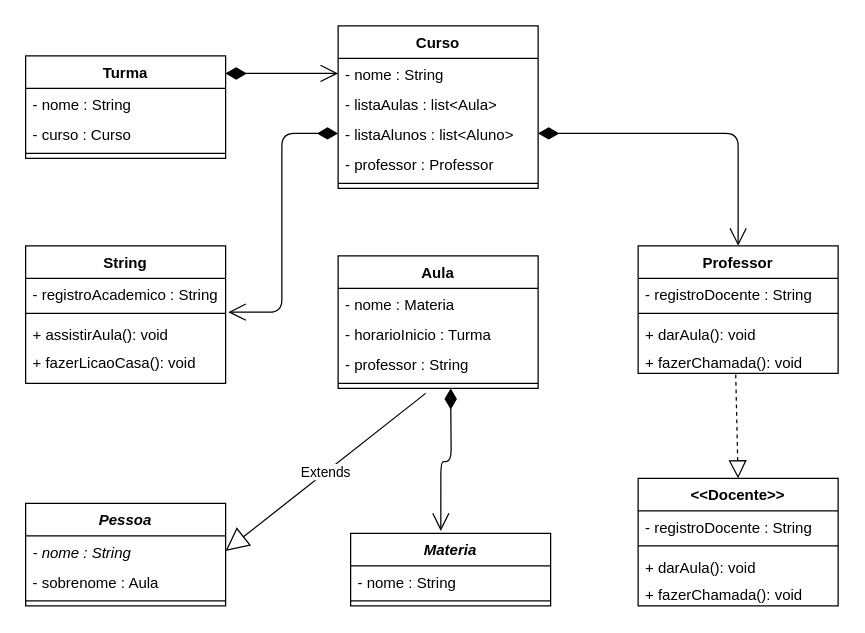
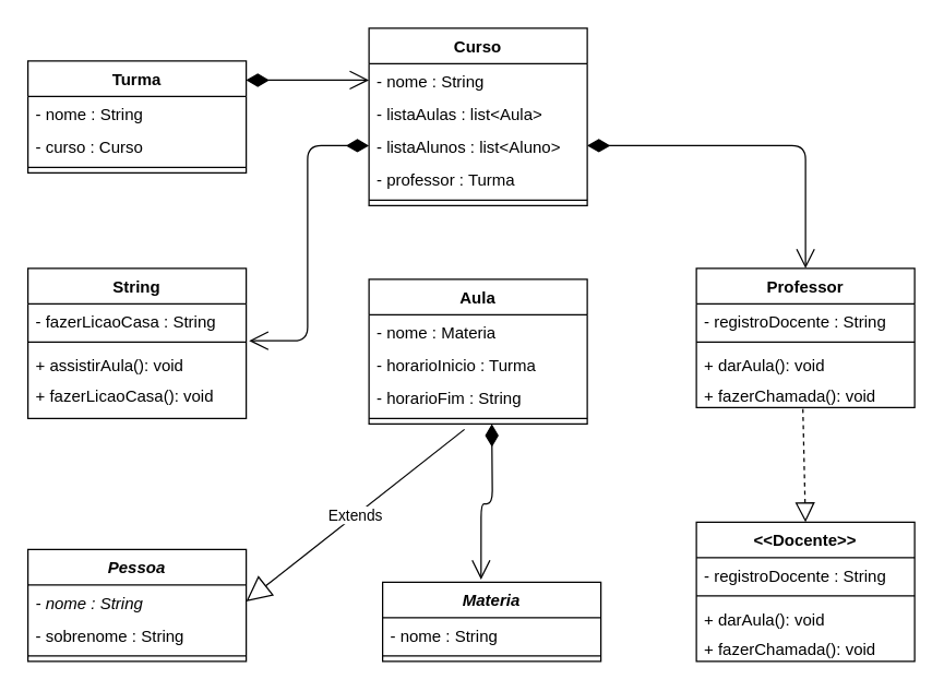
  <mxCell id="0" />
  <mxCell id="1" parent="0" />
  <mxCell id="2" value="Curso" style="swimlane;fontStyle=1;align=center;verticalAlign=top;childLayout=stackLayout;horizontal=1;startSize=26;horizontalStack=0;resizeParent=1;resizeParentMax=0;resizeLast=0;collapsible=1;marginBottom=0;" vertex="1" parent="1"><mxGeometry x="270" y="20" width="160" height="130" as="geometry" /></mxCell>
  <mxCell id="3" value="- nome : String " style="text;strokeColor=none;fillColor=none;align=left;verticalAlign=top;spacingLeft=4;spacingRight=4;overflow=hidden;rotatable=0;points=[[0,0.5],[1,0.5]];portConstraint=eastwest;" vertex="1" parent="2"><mxGeometry y="26" width="160" height="24" as="geometry" /></mxCell>
  <mxCell id="4" value="- listaAulas : list&lt;Aula&gt; " style="text;strokeColor=none;fillColor=none;align=left;verticalAlign=top;spacingLeft=4;spacingRight=4;overflow=hidden;rotatable=0;points=[[0,0.5],[1,0.5]];portConstraint=eastwest;" vertex="1" parent="2"><mxGeometry y="50" width="160" height="24" as="geometry" /></mxCell>
  <mxCell id="5" value="- listaAlunos : list&lt;Aluno&gt; " style="text;strokeColor=none;fillColor=none;align=left;verticalAlign=top;spacingLeft=4;spacingRight=4;overflow=hidden;rotatable=0;points=[[0,0.5],[1,0.5]];portConstraint=eastwest;" vertex="1" parent="2"><mxGeometry y="74" width="160" height="24" as="geometry" /></mxCell>
- <mxCell id="6" value="- professor : Professor " style="text;strokeColor=none;fillColor=none;align=left;verticalAlign=top;spacingLeft=4;spacingRight=4;overflow=hidden;rotatable=0;points=[[0,0.5],[1,0.5]];portConstraint=eastwest;" vertex="1" parent="2"><mxGeometry y="98" width="160" height="24" as="geometry" /></mxCell>
+ <mxCell id="6" value="- professor : Turma " style="text;strokeColor=none;fillColor=none;align=left;verticalAlign=top;spacingLeft=4;spacingRight=4;overflow=hidden;rotatable=0;points=[[0,0.5],[1,0.5]];portConstraint=eastwest;" vertex="1" parent="2"><mxGeometry y="98" width="160" height="24" as="geometry" /></mxCell>
  <mxCell id="7" value="" style="line;strokeWidth=1;fillColor=none;align=left;verticalAlign=middle;spacingTop=-1;spacingLeft=3;spacingRight=3;rotatable=0;labelPosition=right;points=[];portConstraint=eastwest;" vertex="1" parent="2"><mxGeometry y="122" width="160" height="8" as="geometry" /></mxCell>
  <mxCell id="8" value="Professor" style="swimlane;fontStyle=1;align=center;verticalAlign=top;childLayout=stackLayout;horizontal=1;startSize=26;horizontalStack=0;resizeParent=1;resizeParentMax=0;resizeLast=0;collapsible=1;marginBottom=0;" vertex="1" parent="1"><mxGeometry x="510" y="196" width="160" height="102" as="geometry" /></mxCell>
  <mxCell id="9" value="- registroDocente : String&#10; " style="text;strokeColor=none;fillColor=none;align=left;verticalAlign=top;spacingLeft=4;spacingRight=4;overflow=hidden;rotatable=0;points=[[0,0.5],[1,0.5]];portConstraint=eastwest;" vertex="1" parent="8"><mxGeometry y="26" width="160" height="24" as="geometry" /></mxCell>
  <mxCell id="10" value="" style="line;strokeWidth=1;fillColor=none;align=left;verticalAlign=middle;spacingTop=-1;spacingLeft=3;spacingRight=3;rotatable=0;labelPosition=right;points=[];portConstraint=eastwest;" vertex="1" parent="8"><mxGeometry y="50" width="160" height="8" as="geometry" /></mxCell>
  <mxCell id="11" value="+ darAula(): void" style="text;strokeColor=none;fillColor=none;align=left;verticalAlign=top;spacingLeft=4;spacingRight=4;overflow=hidden;rotatable=0;points=[[0,0.5],[1,0.5]];portConstraint=eastwest;" vertex="1" parent="8"><mxGeometry y="58" width="160" height="22" as="geometry" /></mxCell>
  <mxCell id="12" value="+ fazerChamada(): void" style="text;strokeColor=none;fillColor=none;align=left;verticalAlign=top;spacingLeft=4;spacingRight=4;overflow=hidden;rotatable=0;points=[[0,0.5],[1,0.5]];portConstraint=eastwest;" vertex="1" parent="8"><mxGeometry y="80" width="160" height="22" as="geometry" /></mxCell>
  <mxCell id="13" value="String" style="swimlane;fontStyle=1;align=center;verticalAlign=top;childLayout=stackLayout;horizontal=1;startSize=26;horizontalStack=0;resizeParent=1;resizeParentMax=0;resizeLast=0;collapsible=1;marginBottom=0;" vertex="1" parent="1"><mxGeometry x="20" y="196" width="160" height="110" as="geometry" /></mxCell>
- <mxCell id="14" value="- registroAcademico : String " style="text;strokeColor=none;fillColor=none;align=left;verticalAlign=top;spacingLeft=4;spacingRight=4;overflow=hidden;rotatable=0;points=[[0,0.5],[1,0.5]];portConstraint=eastwest;" vertex="1" parent="13"><mxGeometry y="26" width="160" height="24" as="geometry" /></mxCell>
+ <mxCell id="14" value="- fazerLicaoCasa : String " style="text;strokeColor=none;fillColor=none;align=left;verticalAlign=top;spacingLeft=4;spacingRight=4;overflow=hidden;rotatable=0;points=[[0,0.5],[1,0.5]];portConstraint=eastwest;" vertex="1" parent="13"><mxGeometry y="26" width="160" height="24" as="geometry" /></mxCell>
  <mxCell id="15" value="" style="line;strokeWidth=1;fillColor=none;align=left;verticalAlign=middle;spacingTop=-1;spacingLeft=3;spacingRight=3;rotatable=0;labelPosition=right;points=[];portConstraint=eastwest;" vertex="1" parent="13"><mxGeometry y="50" width="160" height="8" as="geometry" /></mxCell>
  <mxCell id="16" value="+ assistirAula(): void" style="text;strokeColor=none;fillColor=none;align=left;verticalAlign=top;spacingLeft=4;spacingRight=4;overflow=hidden;rotatable=0;points=[[0,0.5],[1,0.5]];portConstraint=eastwest;" vertex="1" parent="13"><mxGeometry y="58" width="160" height="22" as="geometry" /></mxCell>
  <mxCell id="17" value="+ fazerLicaoCasa(): void" style="text;strokeColor=none;fillColor=none;align=left;verticalAlign=top;spacingLeft=4;spacingRight=4;overflow=hidden;rotatable=0;points=[[0,0.5],[1,0.5]];portConstraint=eastwest;" vertex="1" parent="13"><mxGeometry y="80" width="160" height="30" as="geometry" /></mxCell>
  <mxCell id="18" value="" style="endArrow=open;html=1;endSize=12;startArrow=diamondThin;startSize=14;startFill=1;edgeStyle=orthogonalEdgeStyle;align=left;verticalAlign=bottom;exitX=0;exitY=0.5;exitDx=0;exitDy=0;entryX=1.013;entryY=1.125;entryDx=0;entryDy=0;entryPerimeter=0;" edge="1" parent="1" source="5" target="14"><mxGeometry x="-0.61" y="-12" relative="1" as="geometry"><mxPoint x="70" y="164" as="sourcePoint" /><mxPoint x="230" y="164" as="targetPoint" /><mxPoint x="12" y="-12" as="offset" /></mxGeometry></mxCell>
  <mxCell id="19" value="" style="endArrow=open;html=1;endSize=12;startArrow=diamondThin;startSize=14;startFill=1;edgeStyle=orthogonalEdgeStyle;align=left;verticalAlign=bottom;exitX=1;exitY=0.5;exitDx=0;exitDy=0;entryX=0.5;entryY=0;entryDx=0;entryDy=0;" edge="1" parent="1" source="5" target="8"><mxGeometry x="-0.84" y="22" relative="1" as="geometry"><mxPoint x="500" y="114" as="sourcePoint" /><mxPoint x="660" y="114" as="targetPoint" /><mxPoint as="offset" /></mxGeometry></mxCell>
  <mxCell id="20" value="Aula" style="swimlane;fontStyle=1;align=center;verticalAlign=top;childLayout=stackLayout;horizontal=1;startSize=26;horizontalStack=0;resizeParent=1;resizeParentMax=0;resizeLast=0;collapsible=1;marginBottom=0;" vertex="1" parent="1"><mxGeometry x="270" y="204" width="160" height="106" as="geometry" /></mxCell>
  <mxCell id="21" value="- nome : Materia" style="text;strokeColor=none;fillColor=none;align=left;verticalAlign=top;spacingLeft=4;spacingRight=4;overflow=hidden;rotatable=0;points=[[0,0.5],[1,0.5]];portConstraint=eastwest;" vertex="1" parent="20"><mxGeometry y="26" width="160" height="24" as="geometry" /></mxCell>
  <mxCell id="22" value="- horarioInicio : Turma " style="text;strokeColor=none;fillColor=none;align=left;verticalAlign=top;spacingLeft=4;spacingRight=4;overflow=hidden;rotatable=0;points=[[0,0.5],[1,0.5]];portConstraint=eastwest;" vertex="1" parent="20"><mxGeometry y="50" width="160" height="24" as="geometry" /></mxCell>
- <mxCell id="23" value="- professor : String " style="text;strokeColor=none;fillColor=none;align=left;verticalAlign=top;spacingLeft=4;spacingRight=4;overflow=hidden;rotatable=0;points=[[0,0.5],[1,0.5]];portConstraint=eastwest;" vertex="1" parent="20"><mxGeometry y="74" width="160" height="24" as="geometry" /></mxCell>
+ <mxCell id="23" value="- horarioFim : String " style="text;strokeColor=none;fillColor=none;align=left;verticalAlign=top;spacingLeft=4;spacingRight=4;overflow=hidden;rotatable=0;points=[[0,0.5],[1,0.5]];portConstraint=eastwest;" vertex="1" parent="20"><mxGeometry y="74" width="160" height="24" as="geometry" /></mxCell>
  <mxCell id="24" value="" style="line;strokeWidth=1;fillColor=none;align=left;verticalAlign=middle;spacingTop=-1;spacingLeft=3;spacingRight=3;rotatable=0;labelPosition=right;points=[];portConstraint=eastwest;" vertex="1" parent="20"><mxGeometry y="98" width="160" height="8" as="geometry" /></mxCell>
  <mxCell id="25" value="Extends" style="endArrow=block;endSize=16;endFill=0;html=1;entryX=1;entryY=0.5;entryDx=0;entryDy=0;" edge="1" parent="1" target="33"><mxGeometry width="160" relative="1" as="geometry"><mxPoint x="340" y="314" as="sourcePoint" /><mxPoint x="330" y="534" as="targetPoint" /></mxGeometry></mxCell>
  <mxCell id="26" value="" style="endArrow=block;dashed=1;endFill=0;endSize=12;html=1;exitX=0.488;exitY=1.045;exitDx=0;exitDy=0;exitPerimeter=0;entryX=0.5;entryY=0;entryDx=0;entryDy=0;" edge="1" parent="1" source="12" target="27"><mxGeometry width="160" relative="1" as="geometry"><mxPoint x="450" y="524" as="sourcePoint" /><mxPoint x="610" y="524" as="targetPoint" /></mxGeometry></mxCell>
  <mxCell id="27" value="&lt;&lt;Docente&gt;&gt;" style="swimlane;fontStyle=1;align=center;verticalAlign=top;childLayout=stackLayout;horizontal=1;startSize=26;horizontalStack=0;resizeParent=1;resizeParentMax=0;resizeLast=0;collapsible=1;marginBottom=0;" vertex="1" parent="1"><mxGeometry x="510" y="382" width="160" height="102" as="geometry" /></mxCell>
  <mxCell id="28" value="- registroDocente : String&#10; " style="text;strokeColor=none;fillColor=none;align=left;verticalAlign=top;spacingLeft=4;spacingRight=4;overflow=hidden;rotatable=0;points=[[0,0.5],[1,0.5]];portConstraint=eastwest;" vertex="1" parent="27"><mxGeometry y="26" width="160" height="24" as="geometry" /></mxCell>
  <mxCell id="29" value="" style="line;strokeWidth=1;fillColor=none;align=left;verticalAlign=middle;spacingTop=-1;spacingLeft=3;spacingRight=3;rotatable=0;labelPosition=right;points=[];portConstraint=eastwest;" vertex="1" parent="27"><mxGeometry y="50" width="160" height="8" as="geometry" /></mxCell>
  <mxCell id="30" value="+ darAula(): void" style="text;strokeColor=none;fillColor=none;align=left;verticalAlign=top;spacingLeft=4;spacingRight=4;overflow=hidden;rotatable=0;points=[[0,0.5],[1,0.5]];portConstraint=eastwest;" vertex="1" parent="27"><mxGeometry y="58" width="160" height="22" as="geometry" /></mxCell>
  <mxCell id="31" value="+ fazerChamada(): void" style="text;strokeColor=none;fillColor=none;align=left;verticalAlign=top;spacingLeft=4;spacingRight=4;overflow=hidden;rotatable=0;points=[[0,0.5],[1,0.5]];portConstraint=eastwest;" vertex="1" parent="27"><mxGeometry y="80" width="160" height="22" as="geometry" /></mxCell>
  <mxCell id="32" value="Pessoa" style="swimlane;fontStyle=3;align=center;verticalAlign=top;childLayout=stackLayout;horizontal=1;startSize=26;horizontalStack=0;resizeParent=1;resizeParentMax=0;resizeLast=0;collapsible=1;marginBottom=0;" vertex="1" parent="1"><mxGeometry x="20" y="402" width="160" height="82" as="geometry" /></mxCell>
  <mxCell id="33" value="- nome : String&#10; " style="text;strokeColor=none;fillColor=none;align=left;verticalAlign=top;spacingLeft=4;spacingRight=4;overflow=hidden;rotatable=0;points=[[0,0.5],[1,0.5]];portConstraint=eastwest;fontStyle=2" vertex="1" parent="32"><mxGeometry y="26" width="160" height="24" as="geometry" /></mxCell>
- <mxCell id="34" value="- sobrenome : Aula&#10; " style="text;strokeColor=none;fillColor=none;align=left;verticalAlign=top;spacingLeft=4;spacingRight=4;overflow=hidden;rotatable=0;points=[[0,0.5],[1,0.5]];portConstraint=eastwest;" vertex="1" parent="32"><mxGeometry y="50" width="160" height="24" as="geometry" /></mxCell>
+ <mxCell id="34" value="- sobrenome : String&#10; " style="text;strokeColor=none;fillColor=none;align=left;verticalAlign=top;spacingLeft=4;spacingRight=4;overflow=hidden;rotatable=0;points=[[0,0.5],[1,0.5]];portConstraint=eastwest;" vertex="1" parent="32"><mxGeometry y="50" width="160" height="24" as="geometry" /></mxCell>
  <mxCell id="35" value="" style="line;strokeWidth=1;fillColor=none;align=left;verticalAlign=middle;spacingTop=-1;spacingLeft=3;spacingRight=3;rotatable=0;labelPosition=right;points=[];portConstraint=eastwest;" vertex="1" parent="32"><mxGeometry y="74" width="160" height="8" as="geometry" /></mxCell>
  <mxCell id="36" value="Materia" style="swimlane;fontStyle=3;align=center;verticalAlign=top;childLayout=stackLayout;horizontal=1;startSize=26;horizontalStack=0;resizeParent=1;resizeParentMax=0;resizeLast=0;collapsible=1;marginBottom=0;" vertex="1" parent="1"><mxGeometry x="280" y="426" width="160" height="58" as="geometry" /></mxCell>
  <mxCell id="37" value="- nome : String " style="text;strokeColor=none;fillColor=none;align=left;verticalAlign=top;spacingLeft=4;spacingRight=4;overflow=hidden;rotatable=0;points=[[0,0.5],[1,0.5]];portConstraint=eastwest;" vertex="1" parent="36"><mxGeometry y="26" width="160" height="24" as="geometry" /></mxCell>
  <mxCell id="38" value="" style="line;strokeWidth=1;fillColor=none;align=left;verticalAlign=middle;spacingTop=-1;spacingLeft=3;spacingRight=3;rotatable=0;labelPosition=right;points=[];portConstraint=eastwest;" vertex="1" parent="36"><mxGeometry y="50" width="160" height="8" as="geometry" /></mxCell>
  <mxCell id="39" value="" style="endArrow=open;html=1;endSize=12;startArrow=diamondThin;startSize=14;startFill=1;edgeStyle=orthogonalEdgeStyle;align=left;verticalAlign=bottom;entryX=0.451;entryY=-0.034;entryDx=0;entryDy=0;entryPerimeter=0;" edge="1" parent="1" target="36"><mxGeometry x="-0.425" y="18" relative="1" as="geometry"><mxPoint x="360" y="310" as="sourcePoint" /><mxPoint x="454" y="402" as="targetPoint" /><mxPoint as="offset" /></mxGeometry></mxCell>
  <mxCell id="40" value="" style="endArrow=open;html=1;endSize=12;startArrow=diamondThin;startSize=14;startFill=1;edgeStyle=orthogonalEdgeStyle;align=left;verticalAlign=bottom;entryX=0;entryY=0.5;entryDx=0;entryDy=0;exitX=1;exitY=0.171;exitDx=0;exitDy=0;exitPerimeter=0;" edge="1" parent="1" source="41" target="3"><mxGeometry x="-0.762" y="34" relative="1" as="geometry"><mxPoint x="100" y="4" as="sourcePoint" /><mxPoint x="260" y="4" as="targetPoint" /><mxPoint x="-22" y="8" as="offset" /></mxGeometry></mxCell>
  <mxCell id="41" value="Turma" style="swimlane;fontStyle=1;align=center;verticalAlign=top;childLayout=stackLayout;horizontal=1;startSize=26;horizontalStack=0;resizeParent=1;resizeParentMax=0;resizeLast=0;collapsible=1;marginBottom=0;" vertex="1" parent="1"><mxGeometry x="20" y="44" width="160" height="82" as="geometry" /></mxCell>
  <mxCell id="42" value="- nome : String " style="text;strokeColor=none;fillColor=none;align=left;verticalAlign=top;spacingLeft=4;spacingRight=4;overflow=hidden;rotatable=0;points=[[0,0.5],[1,0.5]];portConstraint=eastwest;" vertex="1" parent="41"><mxGeometry y="26" width="160" height="24" as="geometry" /></mxCell>
  <mxCell id="43" value="- curso : Curso" style="text;strokeColor=none;fillColor=none;align=left;verticalAlign=top;spacingLeft=4;spacingRight=4;overflow=hidden;rotatable=0;points=[[0,0.5],[1,0.5]];portConstraint=eastwest;" vertex="1" parent="41"><mxGeometry y="50" width="160" height="24" as="geometry" /></mxCell>
  <mxCell id="44" value="" style="line;strokeWidth=1;fillColor=none;align=left;verticalAlign=middle;spacingTop=-1;spacingLeft=3;spacingRight=3;rotatable=0;labelPosition=right;points=[];portConstraint=eastwest;" vertex="1" parent="41"><mxGeometry y="74" width="160" height="8" as="geometry" /></mxCell>
